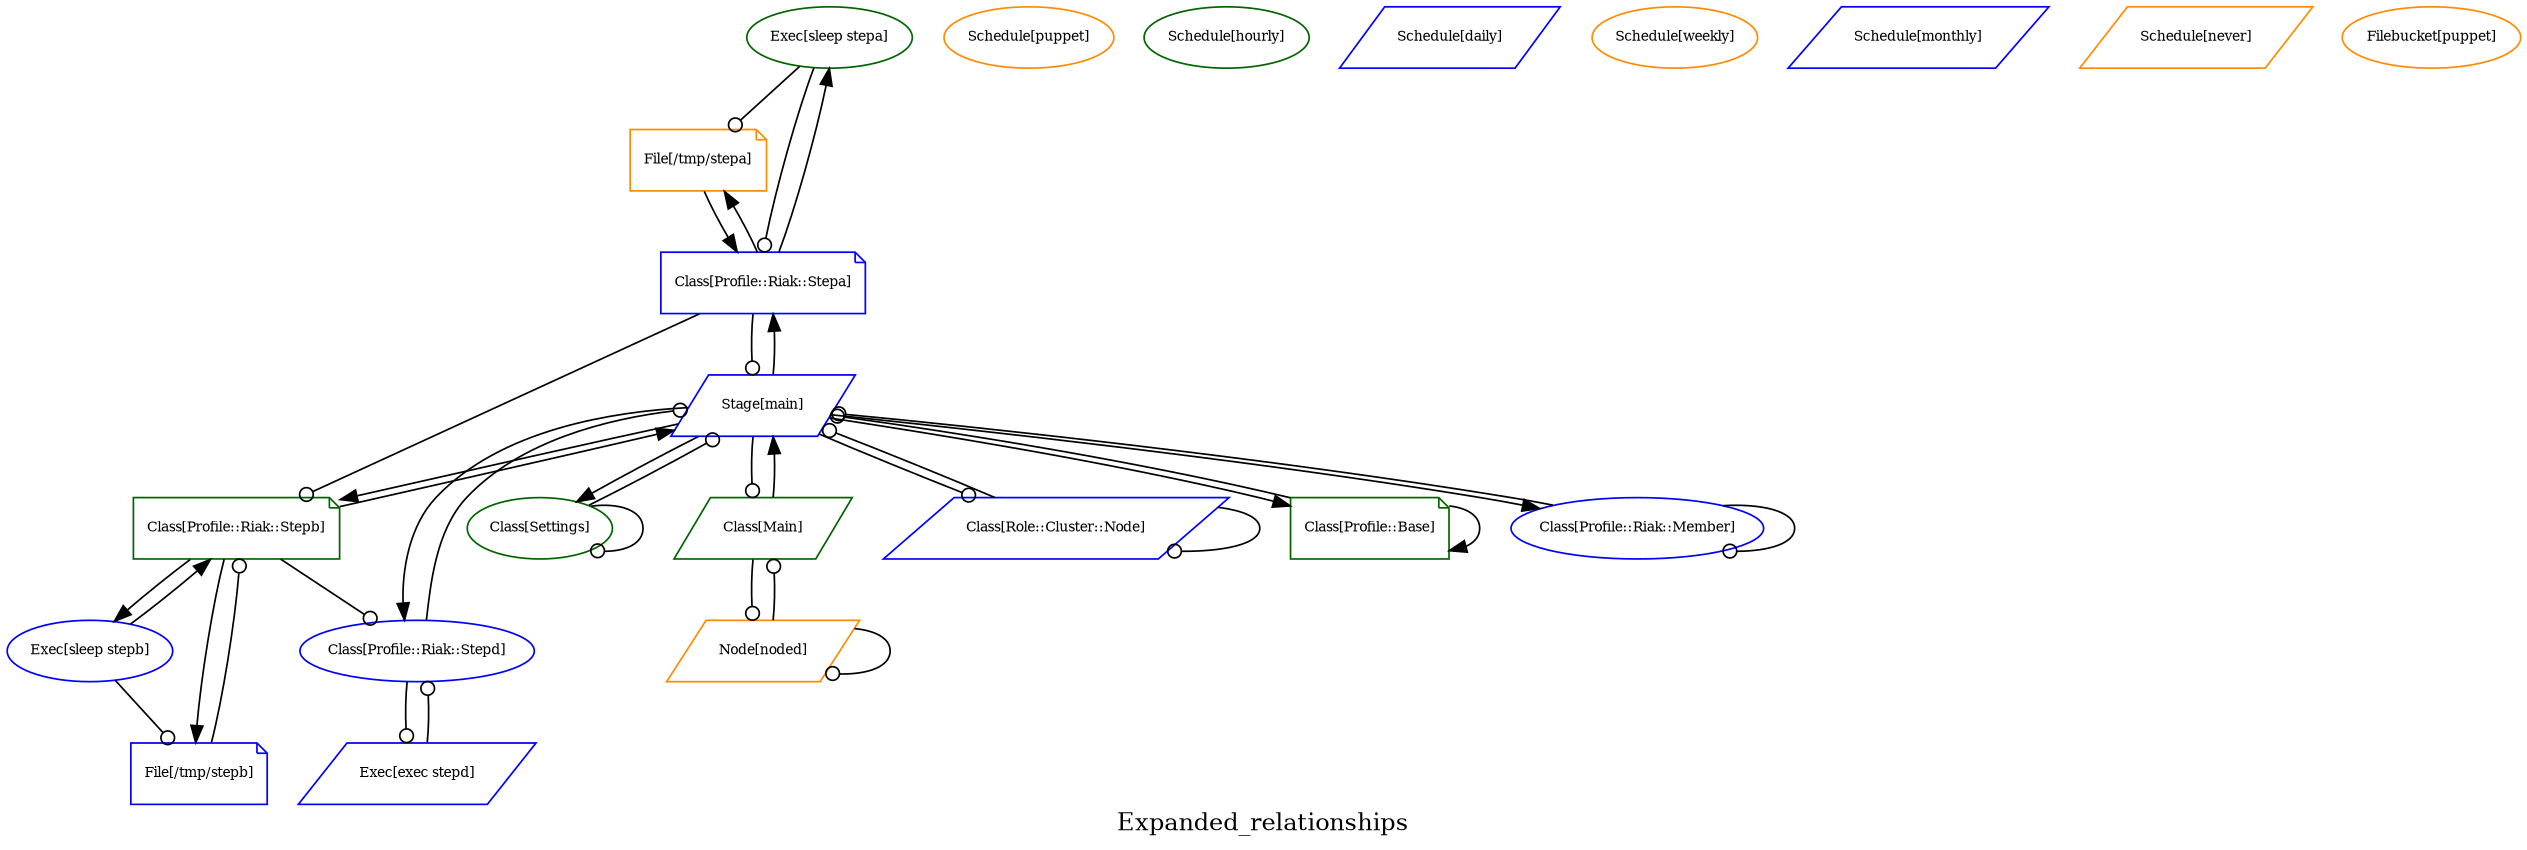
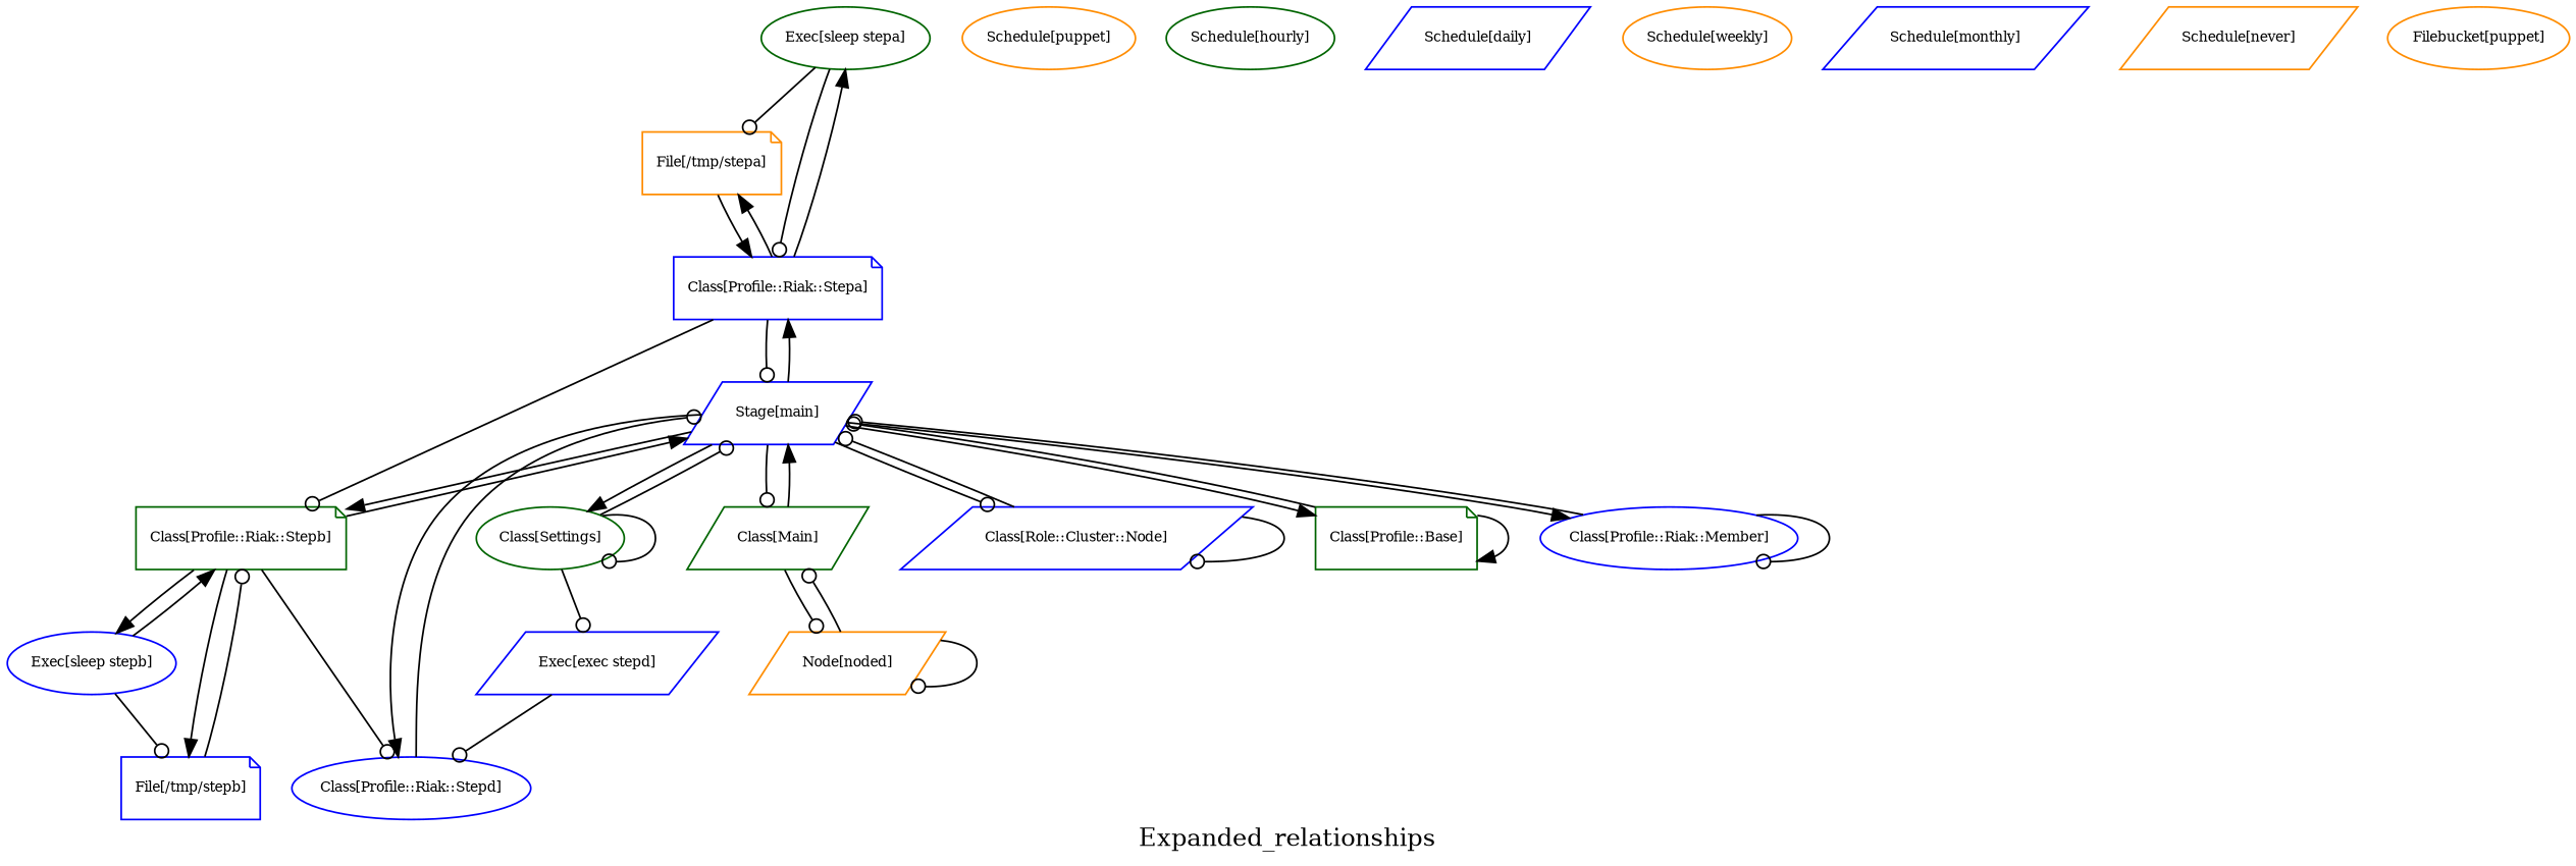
  digraph {
    label=Expanded_relationships
    node [color=blue fontsize=8 shape=ellipse]
    edge [arrowhead=odot fontsize=8]
    n1 [color=darkgreen label="Exec[sleep stepa]"]
    n2 [color=darkorange label="File[/tmp/stepa]" shape=note]
    n3 [label="Class[Profile::Riak::Stepa]" shape=note]
    n4 [color=darkgreen label="Class[Profile::Riak::Stepb]" shape=note]
    n5 [label="Stage[main]" shape=parallelogram]
    n6 [label="Exec[sleep stepb]"]
    n7 [label="File[/tmp/stepb]" shape=note]
    n8 [label="Class[Profile::Riak::Stepd]"]
    n9 [label="Exec[exec stepd]" shape=parallelogram]
    n10 [color=darkorange label="Schedule[puppet]"]
    n11 [color=darkgreen label="Schedule[hourly]"]
    n12 [label="Schedule[daily]" shape=parallelogram]
    n13 [color=darkorange label="Schedule[weekly]"]
    n14 [label="Schedule[monthly]" shape=parallelogram]
    n15 [color=darkorange label="Schedule[never]" shape=parallelogram]
    n16 [color=darkorange label="Filebucket[puppet]"]
    n17 [color=darkgreen label="Class[Settings]"]
    n18 [color=darkgreen label="Class[Main]" shape=parallelogram]
    n19 [label="Class[Role::Cluster::Node]" shape=parallelogram]
    n20 [color=darkgreen label="Class[Profile::Base]" shape=note]
    n21 [label="Class[Profile::Riak::Member]"]
    n22 [color=darkorange label="Node[noded]" shape=parallelogram]
    n1 -> n2
    n1 -> n3
    n2 -> n3 [arrowhead=normal]
    n3 -> n1 [arrowhead=normal]
    n3 -> n2 [arrowhead=normal]
    n3 -> n4
    n3 -> n5
    n4 -> n5 [arrowhead=normal]
    n4 -> n6 [arrowhead=normal]
    n4 -> n7 [arrowhead=normal]
    n4 -> n8
    n5 -> n3 [arrowhead=normal]
    n5 -> n4 [arrowhead=normal]
    n5 -> n8 [arrowhead=normal]
    n5 -> n17 [arrowhead=normal]
    n5 -> n18
    n5 -> n19
    n5 -> n20 [arrowhead=normal]
    n5 -> n21 [arrowhead=normal]
    n6 -> n4 [arrowhead=normal]
    n6 -> n7
    n7 -> n4
    n8 -> n5
-   n8 -> n9
+   n17 -> n9
    n9 -> n8
    n17 -> n5
    n17 -> n17
    n18 -> n5 [arrowhead=normal]
    n18 -> n22
    n19 -> n5
    n19 -> n19
    n20 -> n5
    n20 -> n20 [arrowhead=normal]
    n21 -> n5
    n21 -> n21
    n22 -> n18
    n22 -> n22
  }
